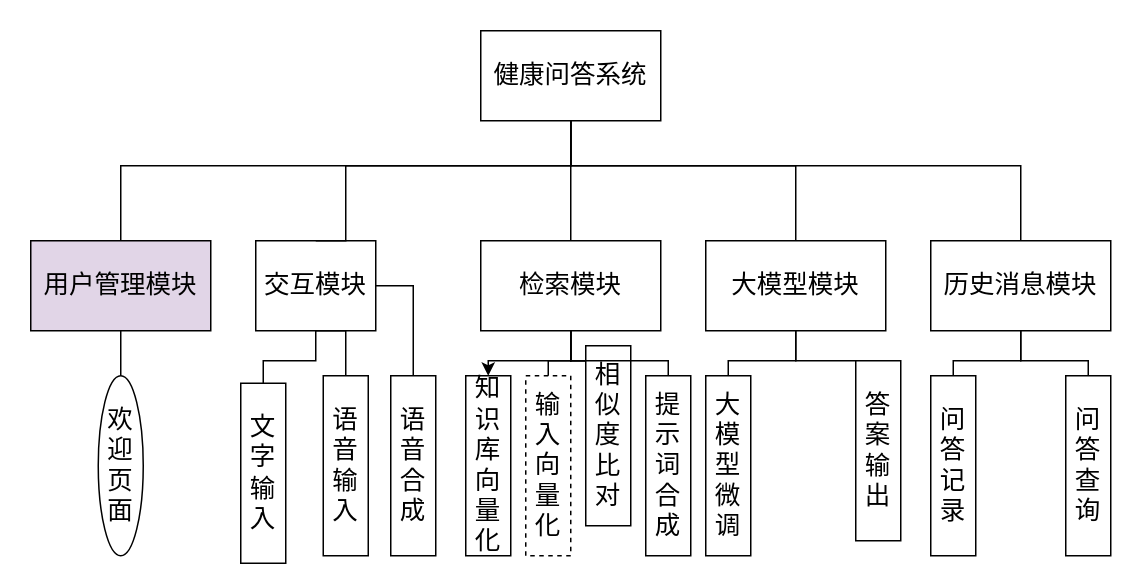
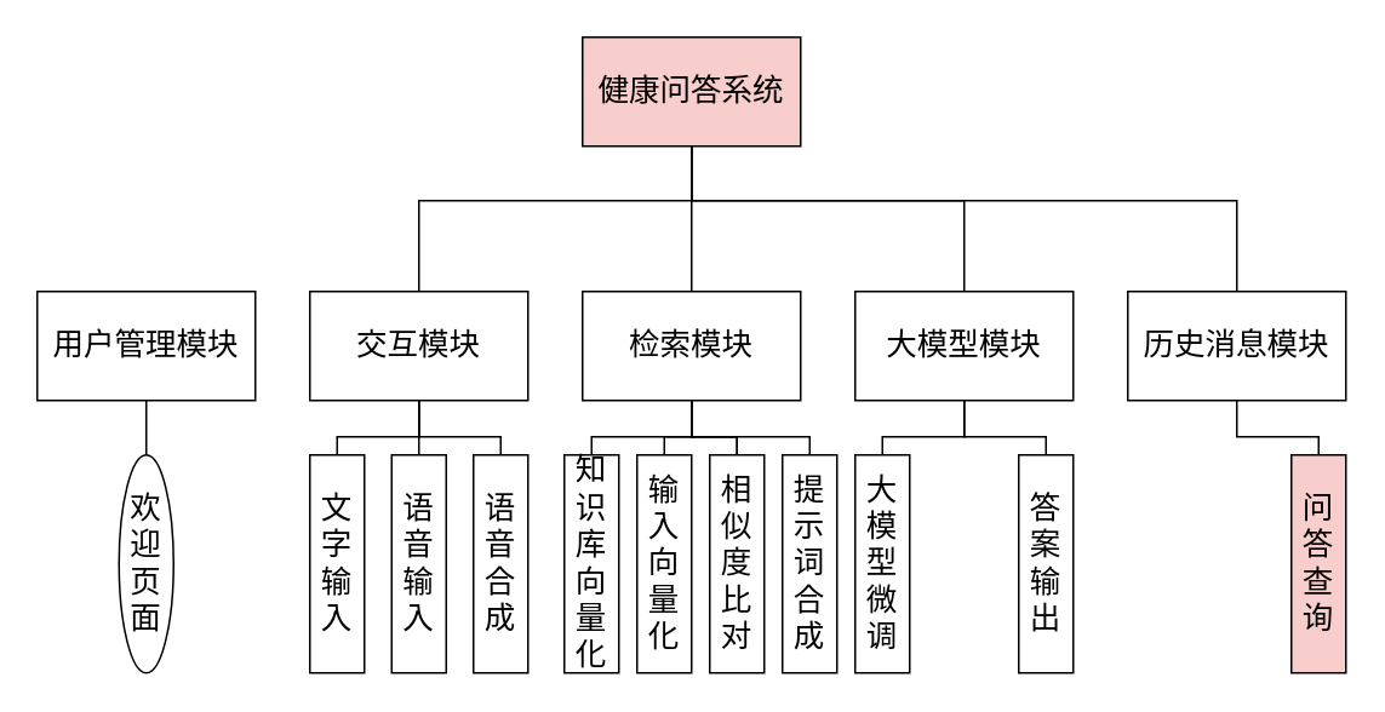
  <mxCell id="0" />
  <mxCell id="1" parent="0" />
- <mxCell id="2" value="" style="rounded=0;orthogonalLoop=1;jettySize=auto;html=1;edgeStyle=orthogonalEdgeStyle;endArrow=none;startFill=0;entryX=0.5;entryY=0;entryDx=0;entryDy=0;" edge="1" parent="1" source="3" target="5"><mxGeometry relative="1" as="geometry"><Array as="points"><mxPoint x="380" y="110" /><mxPoint x="80" y="110" /></Array></mxGeometry></mxCell>
- <mxCell id="3" value="&lt;font style=&quot;font-size: 17px;&quot;&gt;健康问答系统&lt;/font&gt;" style="rounded=0;whiteSpace=wrap;html=1;" vertex="1" parent="1"><mxGeometry x="320" y="20" width="120" height="60" as="geometry" /></mxCell>
+ <mxCell id="3" value="&lt;font style=&quot;font-size: 17px;&quot;&gt;健康问答系统&lt;/font&gt;" style="rounded=0;whiteSpace=wrap;html=1;fillColor=#f8cecc;" vertex="1" parent="1"><mxGeometry x="320" y="20" width="120" height="60" as="geometry" /></mxCell>
  <mxCell id="4" value="" style="edgeStyle=orthogonalEdgeStyle;rounded=0;orthogonalLoop=1;jettySize=auto;html=1;endArrow=none;startFill=0;" edge="1" parent="1" source="5" target="19"><mxGeometry relative="1" as="geometry" /></mxCell>
- <mxCell id="5" value="&lt;font style=&quot;font-size: 17px;&quot;&gt;用户管理模块&lt;/font&gt;" style="rounded=0;whiteSpace=wrap;html=1;fillColor=#e1d5e7;" vertex="1" parent="1"><mxGeometry x="20" y="160" width="120" height="60" as="geometry" /></mxCell>
+ <mxCell id="5" value="&lt;font style=&quot;font-size: 17px;&quot;&gt;用户管理模块&lt;/font&gt;" style="rounded=0;whiteSpace=wrap;html=1;" vertex="1" parent="1"><mxGeometry x="20" y="160" width="120" height="60" as="geometry" /></mxCell>
  <mxCell id="6" value="" style="edgeStyle=orthogonalEdgeStyle;rounded=0;orthogonalLoop=1;jettySize=auto;html=1;endArrow=none;startFill=0;" edge="1" parent="1" source="7" target="22"><mxGeometry relative="1" as="geometry" /></mxCell>
- <mxCell id="7" value="&lt;span style=&quot;font-size: 17px;&quot;&gt;交互模块&lt;/span&gt;" style="rounded=0;whiteSpace=wrap;html=1;" vertex="1" parent="1"><mxGeometry x="170" y="160" width="80" height="60" as="geometry" /></mxCell>
+ <mxCell id="7" value="&lt;span style=&quot;font-size: 17px;&quot;&gt;交互模块&lt;/span&gt;" style="rounded=0;whiteSpace=wrap;html=1;" vertex="1" parent="1"><mxGeometry x="170" y="160" width="120" height="60" as="geometry" /></mxCell>
  <mxCell id="8" value="" style="edgeStyle=orthogonalEdgeStyle;rounded=0;orthogonalLoop=1;jettySize=auto;html=1;endArrow=none;startFill=0;" edge="1" parent="1" source="10" target="25"><mxGeometry relative="1" as="geometry" /></mxCell>
  <mxCell id="9" value="" style="edgeStyle=orthogonalEdgeStyle;rounded=0;orthogonalLoop=1;jettySize=auto;html=1;endArrow=none;startFill=0;" edge="1" parent="1" source="10" target="25"><mxGeometry relative="1" as="geometry" /></mxCell>
  <mxCell id="10" value="&lt;font style=&quot;font-size: 17px;&quot;&gt;检索模块&lt;/font&gt;" style="rounded=0;whiteSpace=wrap;html=1;" vertex="1" parent="1"><mxGeometry x="320" y="160" width="120" height="60" as="geometry" /></mxCell>
  <mxCell id="11" value="" style="edgeStyle=orthogonalEdgeStyle;rounded=0;orthogonalLoop=1;jettySize=auto;html=1;endArrow=none;startFill=0;" edge="1" parent="1" source="12" target="28"><mxGeometry relative="1" as="geometry" /></mxCell>
  <mxCell id="12" value="&lt;font style=&quot;font-size: 17px;&quot;&gt;大模型模块&lt;/font&gt;" style="rounded=0;whiteSpace=wrap;html=1;" vertex="1" parent="1"><mxGeometry x="470" y="160" width="120" height="60" as="geometry" /></mxCell>
  <mxCell id="13" value="" style="edgeStyle=orthogonalEdgeStyle;rounded=0;orthogonalLoop=1;jettySize=auto;html=1;endArrow=none;startFill=0;" edge="1" parent="1" source="14" target="30"><mxGeometry relative="1" as="geometry" /></mxCell>
  <mxCell id="14" value="&lt;font style=&quot;font-size: 17px;&quot;&gt;历史消息模块&lt;/font&gt;" style="rounded=0;whiteSpace=wrap;html=1;" vertex="1" parent="1"><mxGeometry x="620" y="160" width="120" height="60" as="geometry" /></mxCell>
  <mxCell id="15" value="" style="endArrow=none;html=1;rounded=0;exitX=0.5;exitY=0;exitDx=0;exitDy=0;entryX=0.5;entryY=1;entryDx=0;entryDy=0;edgeStyle=orthogonalEdgeStyle;" edge="1" parent="1" source="7" target="3"><mxGeometry width="50" height="50" relative="1" as="geometry"><mxPoint x="280" y="170" as="sourcePoint" /><mxPoint x="330" y="120" as="targetPoint" /><Array as="points"><mxPoint x="230" y="110" /><mxPoint x="380" y="110" /></Array></mxGeometry></mxCell>
  <mxCell id="16" value="" style="endArrow=none;html=1;rounded=0;exitX=0.5;exitY=0;exitDx=0;exitDy=0;entryX=0.5;entryY=1;entryDx=0;entryDy=0;edgeStyle=orthogonalEdgeStyle;" edge="1" parent="1" source="10" target="3"><mxGeometry width="50" height="50" relative="1" as="geometry"><mxPoint x="240" y="170" as="sourcePoint" /><mxPoint x="390" y="90" as="targetPoint" /><Array as="points" /></mxGeometry></mxCell>
  <mxCell id="17" value="" style="endArrow=none;html=1;rounded=0;exitX=0.5;exitY=0;exitDx=0;exitDy=0;entryX=0.5;entryY=1;entryDx=0;entryDy=0;edgeStyle=orthogonalEdgeStyle;" edge="1" parent="1" source="12" target="3"><mxGeometry width="50" height="50" relative="1" as="geometry"><mxPoint x="390" y="170" as="sourcePoint" /><mxPoint x="390" y="90" as="targetPoint" /><Array as="points"><mxPoint x="530" y="110" /><mxPoint x="380" y="110" /></Array></mxGeometry></mxCell>
  <mxCell id="18" value="" style="endArrow=none;html=1;rounded=0;exitX=0.5;exitY=0;exitDx=0;exitDy=0;entryX=0.5;entryY=1;entryDx=0;entryDy=0;edgeStyle=orthogonalEdgeStyle;" edge="1" parent="1" target="3"><mxGeometry width="50" height="50" relative="1" as="geometry"><mxPoint x="680" y="160" as="sourcePoint" /><mxPoint x="530" y="80" as="targetPoint" /><Array as="points"><mxPoint x="680" y="110" /><mxPoint x="380" y="110" /></Array></mxGeometry></mxCell>
  <mxCell id="19" value="&lt;font style=&quot;font-size: 17px;&quot;&gt;欢迎页面&lt;/font&gt;" style="ellipse;whiteSpace=wrap;html=1;" vertex="1" parent="1"><mxGeometry x="65" y="250" width="30" height="120" as="geometry" /></mxCell>
- <mxCell id="20" value="&lt;font style=&quot;font-size: 17px;&quot;&gt;文字输入&lt;/font&gt;" style="rounded=0;whiteSpace=wrap;html=1;" vertex="1" parent="1"><mxGeometry x="160" y="255" width="30" height="120" as="geometry" /></mxCell>
+ <mxCell id="20" value="&lt;font style=&quot;font-size: 17px;&quot;&gt;文字输入&lt;/font&gt;" style="rounded=0;whiteSpace=wrap;html=1;" vertex="1" parent="1"><mxGeometry x="170" y="250" width="30" height="120" as="geometry" /></mxCell>
  <mxCell id="21" value="&lt;font style=&quot;font-size: 17px;&quot;&gt;语音输入&lt;/font&gt;" style="rounded=0;whiteSpace=wrap;html=1;" vertex="1" parent="1"><mxGeometry x="215" y="250" width="30" height="120" as="geometry" /></mxCell>
  <mxCell id="22" value="&lt;font style=&quot;font-size: 17px;&quot;&gt;语音合成&lt;/font&gt;" style="rounded=0;whiteSpace=wrap;html=1;" vertex="1" parent="1"><mxGeometry x="260" y="250" width="30" height="120" as="geometry" /></mxCell>
  <mxCell id="23" value="&lt;font style=&quot;font-size: 17px;&quot;&gt;知识库向量化&lt;/font&gt;" style="rounded=0;whiteSpace=wrap;html=1;" vertex="1" parent="1"><mxGeometry x="310" y="250" width="30" height="120" as="geometry" /></mxCell>
- <mxCell id="24" value="&lt;font style=&quot;font-size: 17px;&quot;&gt;输入向量化&lt;/font&gt;" style="rounded=0;whiteSpace=wrap;html=1;dashed=1;" vertex="1" parent="1"><mxGeometry x="350" y="250" width="30" height="120" as="geometry" /></mxCell>
- <mxCell id="25" value="&lt;font style=&quot;font-size: 17px;&quot;&gt;相似度比对&lt;/font&gt;" style="rounded=0;whiteSpace=wrap;html=1;" vertex="1" parent="1"><mxGeometry x="390" y="230" width="30" height="120" as="geometry" /></mxCell>
+ <mxCell id="24" value="&lt;font style=&quot;font-size: 17px;&quot;&gt;输入向量化&lt;/font&gt;" style="rounded=0;whiteSpace=wrap;html=1;" vertex="1" parent="1"><mxGeometry x="350" y="250" width="30" height="120" as="geometry" /></mxCell>
+ <mxCell id="25" value="&lt;font style=&quot;font-size: 17px;&quot;&gt;相似度比对&lt;/font&gt;" style="rounded=0;whiteSpace=wrap;html=1;" vertex="1" parent="1"><mxGeometry x="390" y="250" width="30" height="120" as="geometry" /></mxCell>
  <mxCell id="26" value="&lt;font style=&quot;font-size: 17px;&quot;&gt;提示词合成&lt;/font&gt;" style="rounded=0;whiteSpace=wrap;html=1;" vertex="1" parent="1"><mxGeometry x="430" y="250" width="30" height="120" as="geometry" /></mxCell>
  <mxCell id="27" value="&lt;font style=&quot;font-size: 17px;&quot;&gt;大模型微调&lt;/font&gt;" style="rounded=0;whiteSpace=wrap;html=1;" vertex="1" parent="1"><mxGeometry x="470" y="250" width="30" height="120" as="geometry" /></mxCell>
- <mxCell id="28" value="&lt;font style=&quot;font-size: 17px;&quot;&gt;答案输出&lt;/font&gt;" style="rounded=0;whiteSpace=wrap;html=1;" vertex="1" parent="1"><mxGeometry x="570" y="240" width="30" height="120" as="geometry" /></mxCell>
- <mxCell id="29" value="&lt;font style=&quot;font-size: 17px;&quot;&gt;问答记录&lt;/font&gt;" style="rounded=0;whiteSpace=wrap;html=1;" vertex="1" parent="1"><mxGeometry x="620" y="250" width="30" height="120" as="geometry" /></mxCell>
- <mxCell id="30" value="&lt;font style=&quot;font-size: 17px;&quot;&gt;问答查询&lt;/font&gt;" style="rounded=0;whiteSpace=wrap;html=1;" vertex="1" parent="1"><mxGeometry x="710" y="250" width="30" height="120" as="geometry" /></mxCell>
+ <mxCell id="28" value="&lt;font style=&quot;font-size: 17px;&quot;&gt;答案输出&lt;/font&gt;" style="rounded=0;whiteSpace=wrap;html=1;" vertex="1" parent="1"><mxGeometry x="560" y="250" width="30" height="120" as="geometry" /></mxCell>
+ <mxCell id="30" value="&lt;font style=&quot;font-size: 17px;&quot;&gt;问答查询&lt;/font&gt;" style="rounded=0;whiteSpace=wrap;html=1;fillColor=#f8cecc;" vertex="1" parent="1"><mxGeometry x="710" y="250" width="30" height="120" as="geometry" /></mxCell>
  <mxCell id="31" value="" style="edgeStyle=orthogonalEdgeStyle;rounded=0;orthogonalLoop=1;jettySize=auto;html=1;exitX=0.5;exitY=1;exitDx=0;exitDy=0;endArrow=none;startFill=0;" edge="1" parent="1" source="7" target="20"><mxGeometry relative="1" as="geometry"><mxPoint x="240" y="230" as="sourcePoint" /><mxPoint x="285" y="260" as="targetPoint" /></mxGeometry></mxCell>
  <mxCell id="32" value="" style="edgeStyle=orthogonalEdgeStyle;rounded=0;orthogonalLoop=1;jettySize=auto;html=1;endArrow=none;startFill=0;exitX=0.5;exitY=1;exitDx=0;exitDy=0;entryX=0.5;entryY=0;entryDx=0;entryDy=0;" edge="1" parent="1" source="7" target="21"><mxGeometry relative="1" as="geometry"><mxPoint x="240" y="230" as="sourcePoint" /><mxPoint x="195" y="260" as="targetPoint" /></mxGeometry></mxCell>
  <mxCell id="33" value="" style="edgeStyle=orthogonalEdgeStyle;rounded=0;orthogonalLoop=1;jettySize=auto;html=1;endArrow=none;startFill=0;exitX=0.5;exitY=1;exitDx=0;exitDy=0;entryX=0.5;entryY=0;entryDx=0;entryDy=0;" edge="1" parent="1" source="10" target="26"><mxGeometry relative="1" as="geometry"><mxPoint x="390" y="230" as="sourcePoint" /><mxPoint x="415" y="260" as="targetPoint" /></mxGeometry></mxCell>
  <mxCell id="34" value="" style="edgeStyle=orthogonalEdgeStyle;rounded=0;orthogonalLoop=1;jettySize=auto;html=1;endArrow=none;startFill=0;" edge="1" parent="1" target="24"><mxGeometry relative="1" as="geometry"><mxPoint x="380" y="220" as="sourcePoint" /><mxPoint x="455" y="260" as="targetPoint" /><Array as="points"><mxPoint x="380" y="240" /><mxPoint x="365" y="240" /></Array></mxGeometry></mxCell>
- <mxCell id="35" value="" style="edgeStyle=orthogonalEdgeStyle;rounded=0;orthogonalLoop=1;jettySize=auto;html=1;endArrow=classic;startFill=0;exitX=0.5;exitY=1;exitDx=0;exitDy=0;" edge="1" parent="1" source="10" target="23"><mxGeometry relative="1" as="geometry"><mxPoint x="390" y="230" as="sourcePoint" /><mxPoint x="415" y="260" as="targetPoint" /></mxGeometry></mxCell>
+ <mxCell id="35" value="" style="edgeStyle=orthogonalEdgeStyle;rounded=0;orthogonalLoop=1;jettySize=auto;html=1;endArrow=none;startFill=0;exitX=0.5;exitY=1;exitDx=0;exitDy=0;" edge="1" parent="1" source="10" target="23"><mxGeometry relative="1" as="geometry"><mxPoint x="390" y="230" as="sourcePoint" /><mxPoint x="415" y="260" as="targetPoint" /></mxGeometry></mxCell>
  <mxCell id="36" value="" style="edgeStyle=orthogonalEdgeStyle;rounded=0;orthogonalLoop=1;jettySize=auto;html=1;endArrow=none;startFill=0;entryX=0.5;entryY=0;entryDx=0;entryDy=0;" edge="1" parent="1" target="27"><mxGeometry relative="1" as="geometry"><mxPoint x="530" y="220" as="sourcePoint" /><mxPoint x="585" y="260" as="targetPoint" /><Array as="points"><mxPoint x="530" y="240" /><mxPoint x="485" y="240" /></Array></mxGeometry></mxCell>
- <mxCell id="37" value="" style="edgeStyle=orthogonalEdgeStyle;rounded=0;orthogonalLoop=1;jettySize=auto;html=1;endArrow=none;startFill=0;exitX=0.5;exitY=1;exitDx=0;exitDy=0;" edge="1" parent="1" source="14" target="29"><mxGeometry relative="1" as="geometry"><mxPoint x="690" y="230" as="sourcePoint" /><mxPoint x="735" y="260" as="targetPoint" /></mxGeometry></mxCell>
